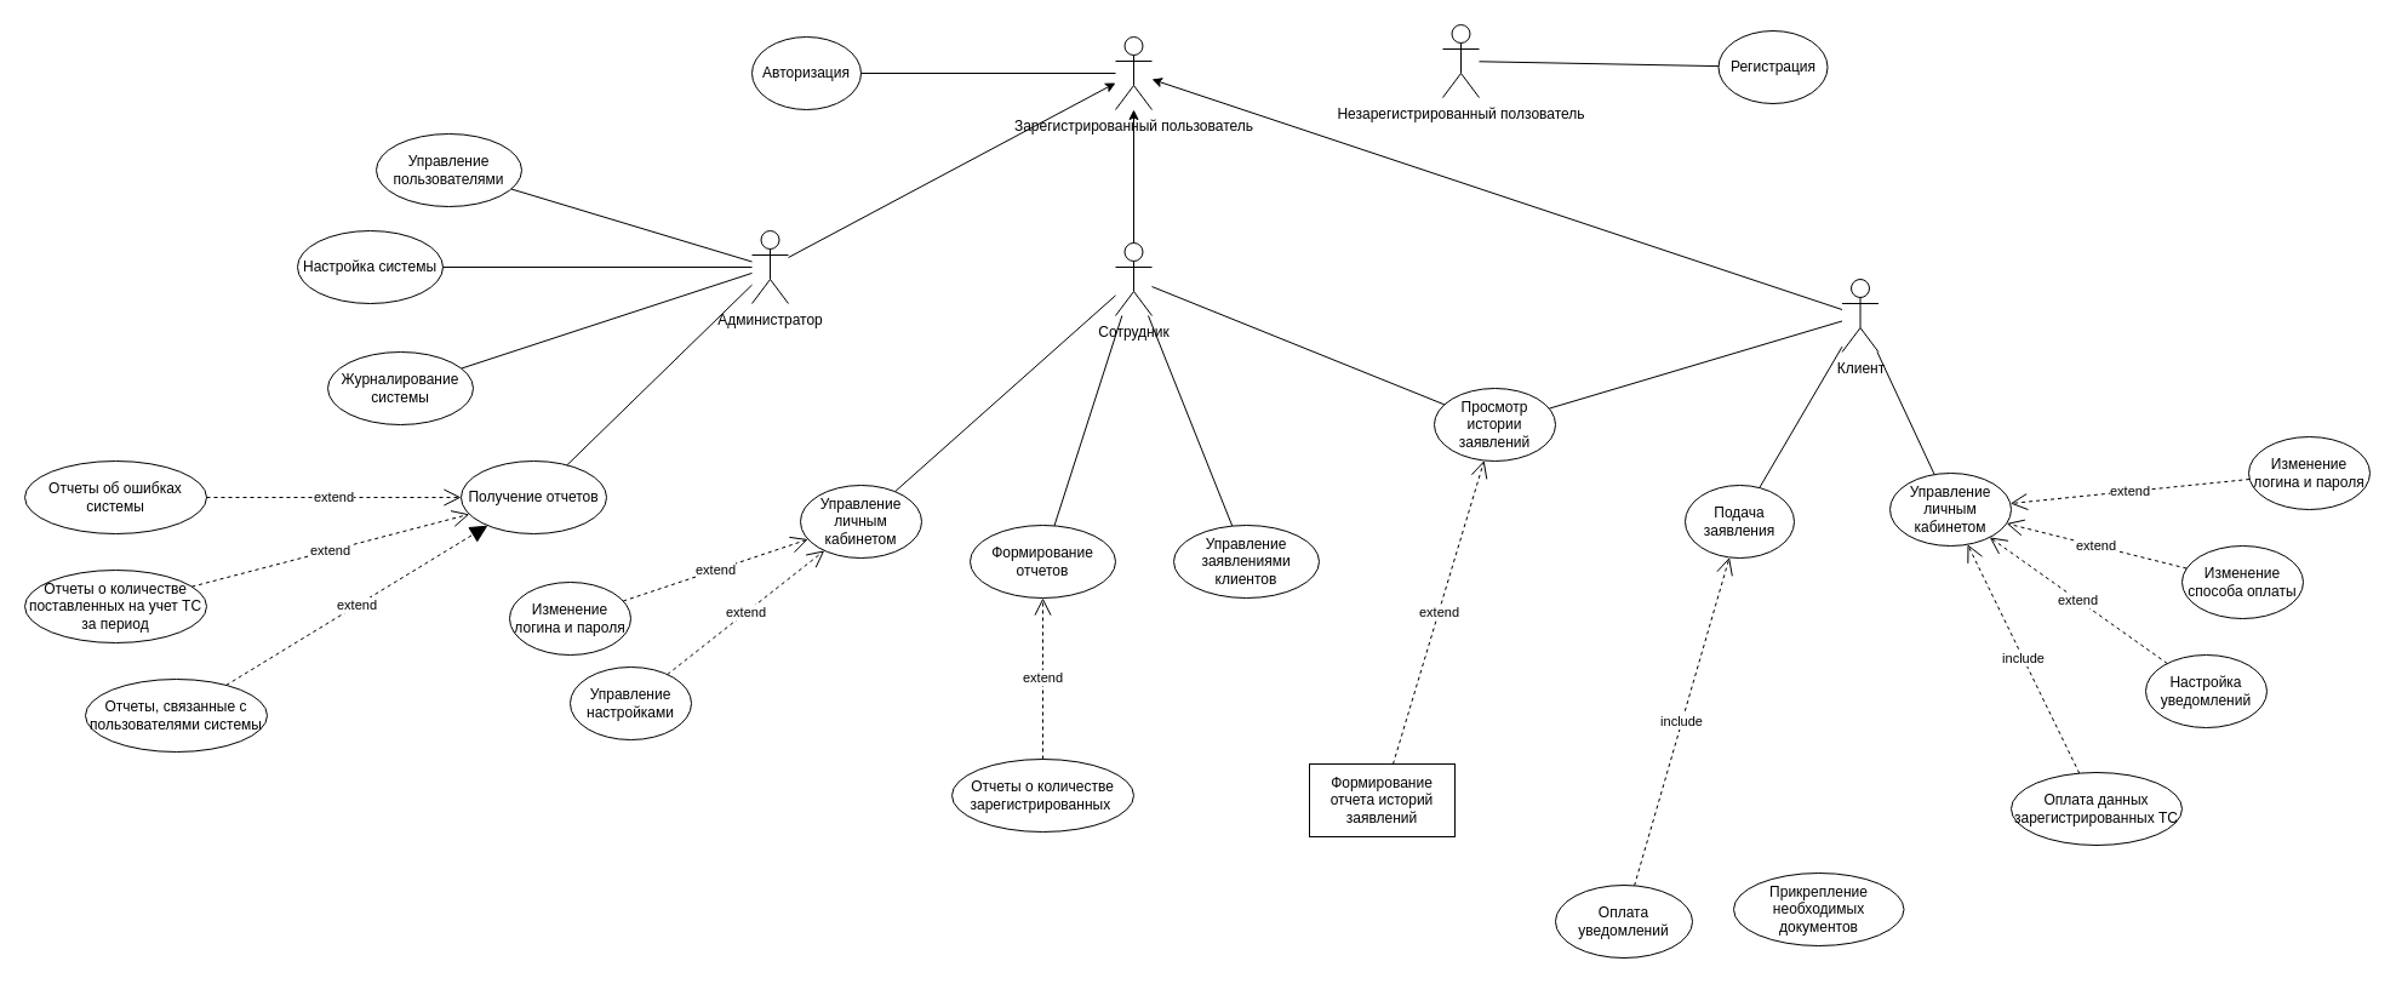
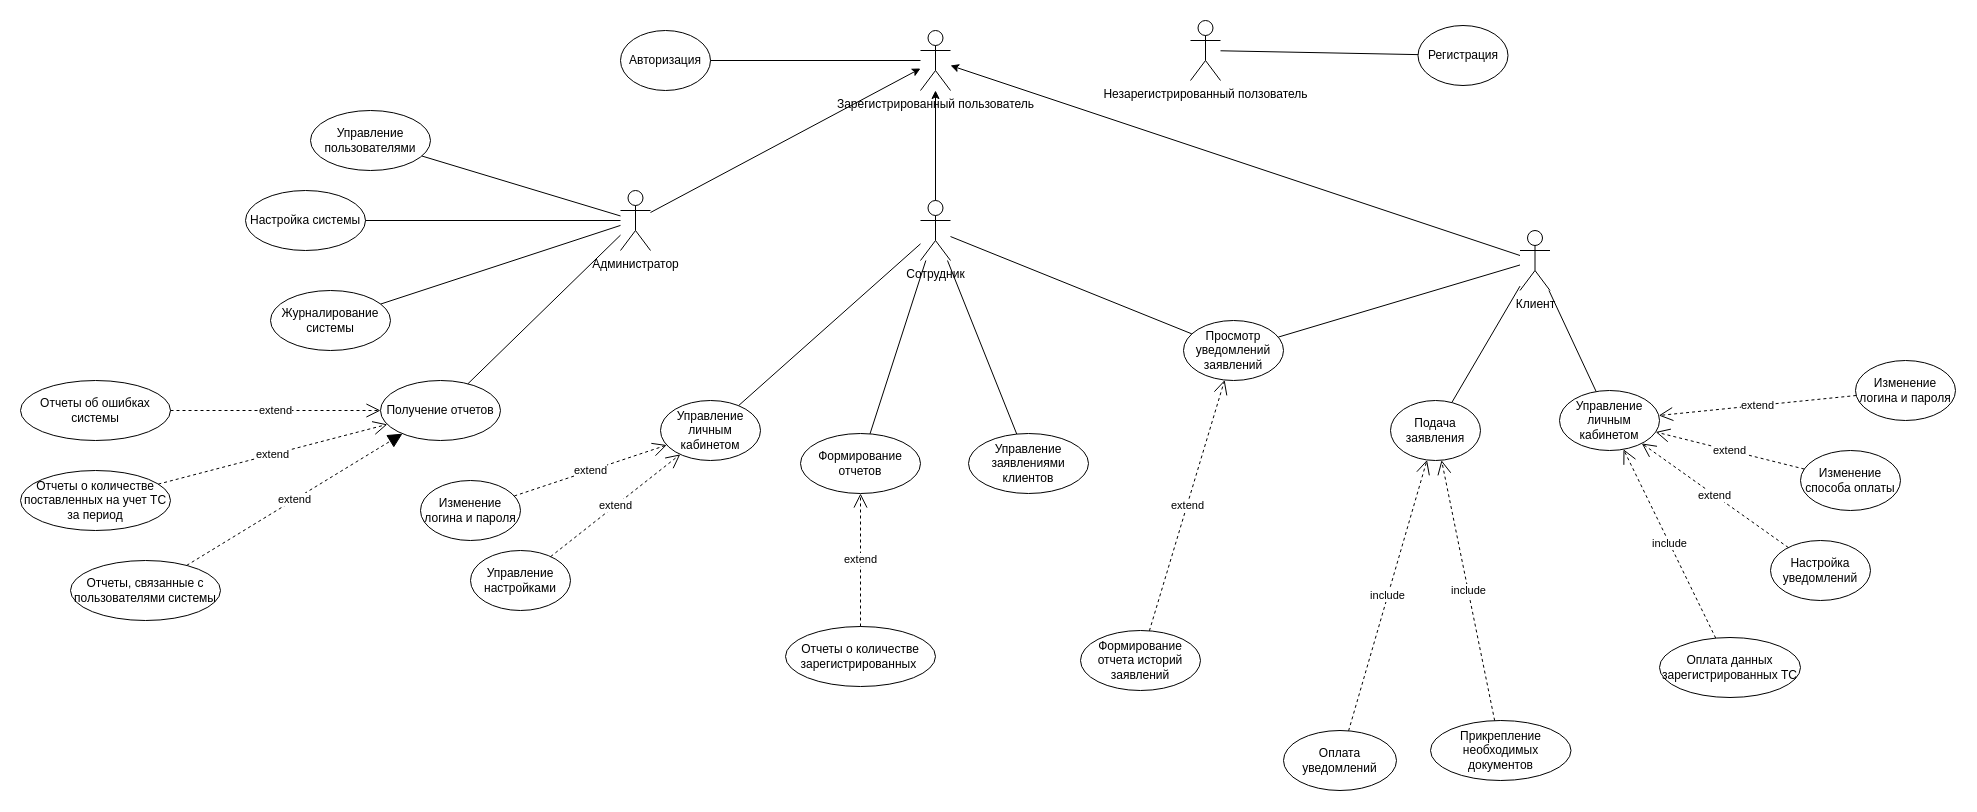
  <mxCell id="0" />
  <mxCell id="1" parent="0" />
  <mxCell id="2" value="" style="endArrow=none;html=1;rounded=1;jumpStyle=none;shadow=0;" edge="1" parent="1" source="16" target="6"><mxGeometry width="50" height="50" relative="1" as="geometry"><mxPoint x="1030" y="380" as="sourcePoint" /><mxPoint x="1080" y="330" as="targetPoint" /></mxGeometry></mxCell>
  <mxCell id="3" value="Зарегистрированный пользователь" style="shape=umlActor;verticalLabelPosition=bottom;verticalAlign=top;html=1;outlineConnect=0;rounded=1;" vertex="1" parent="1"><mxGeometry x="920" y="30" width="30" height="60" as="geometry" /></mxCell>
  <mxCell id="4" value="Сотрудник" style="shape=umlActor;verticalLabelPosition=bottom;verticalAlign=top;html=1;outlineConnect=0;rounded=1;" vertex="1" parent="1"><mxGeometry x="920" y="200" width="30" height="60" as="geometry" /></mxCell>
  <mxCell id="5" value="Незарегистрированный ползователь" style="shape=umlActor;verticalLabelPosition=bottom;verticalAlign=top;html=1;outlineConnect=0;rounded=1;" vertex="1" parent="1"><mxGeometry x="1190" y="20" width="30" height="60" as="geometry" /></mxCell>
  <mxCell id="6" value="Клиент" style="shape=umlActor;verticalLabelPosition=bottom;verticalAlign=top;html=1;outlineConnect=0;rounded=1;" vertex="1" parent="1"><mxGeometry x="1519.5" y="230" width="30" height="60" as="geometry" /></mxCell>
  <mxCell id="7" value="Администратор" style="shape=umlActor;verticalLabelPosition=bottom;verticalAlign=top;html=1;outlineConnect=0;rounded=1;" vertex="1" parent="1"><mxGeometry x="620" y="190" width="30" height="60" as="geometry" /></mxCell>
  <mxCell id="8" value="Авторизация" style="ellipse;whiteSpace=wrap;html=1;rounded=1;" vertex="1" parent="1"><mxGeometry x="620" y="30" width="90" height="60" as="geometry" /></mxCell>
  <mxCell id="9" value="Регистрация" style="ellipse;whiteSpace=wrap;html=1;rounded=1;" vertex="1" parent="1"><mxGeometry x="1417.5" y="25" width="90" height="60" as="geometry" /></mxCell>
  <mxCell id="10" value="" style="endArrow=none;html=1;rounded=1;" edge="1" parent="1" source="5" target="9"><mxGeometry width="50" height="50" relative="1" as="geometry"><mxPoint x="477.5" y="220" as="sourcePoint" /><mxPoint x="527.5" y="170" as="targetPoint" /></mxGeometry></mxCell>
  <mxCell id="11" value="" style="endArrow=none;html=1;rounded=1;" edge="1" parent="1" source="8" target="3"><mxGeometry width="50" height="50" relative="1" as="geometry"><mxPoint x="1130" y="9.55" as="sourcePoint" /><mxPoint x="980" y="9.55" as="targetPoint" /></mxGeometry></mxCell>
  <mxCell id="12" value="" style="endArrow=classic;html=1;rounded=1;" edge="1" parent="1" source="7" target="3"><mxGeometry width="50" height="50" relative="1" as="geometry"><mxPoint x="410" y="270" as="sourcePoint" /><mxPoint x="460" y="220" as="targetPoint" /></mxGeometry></mxCell>
  <mxCell id="13" value="" style="endArrow=classic;html=1;rounded=1;" edge="1" parent="1" source="4" target="3"><mxGeometry width="50" height="50" relative="1" as="geometry"><mxPoint x="660" y="219" as="sourcePoint" /><mxPoint x="920" y="31" as="targetPoint" /></mxGeometry></mxCell>
  <mxCell id="14" value="" style="endArrow=classic;html=1;rounded=1;" edge="1" parent="1" source="6" target="3"><mxGeometry width="50" height="50" relative="1" as="geometry"><mxPoint x="670" y="229" as="sourcePoint" /><mxPoint x="930" y="41" as="targetPoint" /></mxGeometry></mxCell>
  <mxCell id="15" value="Оплата уведомлений" style="ellipse;whiteSpace=wrap;html=1;rounded=1;" vertex="1" parent="1"><mxGeometry x="1283" y="730" width="113" height="60" as="geometry" /></mxCell>
  <mxCell id="16" value="Подача заявления" style="ellipse;whiteSpace=wrap;html=1;rounded=1;" vertex="1" parent="1"><mxGeometry x="1390" y="400" width="90" height="60" as="geometry" /></mxCell>
  <mxCell id="17" value="Прикрепление необходимых документов" style="ellipse;whiteSpace=wrap;html=1;rounded=1;" vertex="1" parent="1"><mxGeometry x="1430" y="720" width="140.5" height="60" as="geometry" /></mxCell>
+ <mxCell id="18" value="include" style="endArrow=open;endSize=12;dashed=1;html=1;rounded=1;" edge="1" parent="1" source="17" target="16"><mxGeometry x="0.004" width="160" relative="1" as="geometry"><mxPoint x="955" y="390" as="sourcePoint" /><mxPoint x="1115" y="390" as="targetPoint" /><mxPoint as="offset" /></mxGeometry></mxCell>
  <mxCell id="19" value="include" style="endArrow=open;endSize=12;dashed=1;html=1;rounded=1;" edge="1" parent="1" source="15" target="16"><mxGeometry x="0.003" width="160" relative="1" as="geometry"><mxPoint x="1078" y="534" as="sourcePoint" /><mxPoint x="1249" y="403" as="targetPoint" /><mxPoint as="offset" /></mxGeometry></mxCell>
  <mxCell id="20" value="Управление заявлениями клиентов" style="ellipse;whiteSpace=wrap;html=1;rounded=1;" vertex="1" parent="1"><mxGeometry x="968" y="433" width="120" height="60" as="geometry" /></mxCell>
  <mxCell id="21" value="" style="endArrow=none;html=1;rounded=1;jumpStyle=none;shadow=0;" edge="1" parent="1" source="20" target="4"><mxGeometry width="50" height="50" relative="1" as="geometry"><mxPoint x="990" y="328" as="sourcePoint" /><mxPoint x="1028" y="270" as="targetPoint" /></mxGeometry></mxCell>
  <mxCell id="22" value="Формирование отчетов" style="ellipse;whiteSpace=wrap;html=1;rounded=1;" vertex="1" parent="1"><mxGeometry x="800" y="433" width="120" height="60" as="geometry" /></mxCell>
  <mxCell id="23" value="" style="endArrow=none;html=1;rounded=1;jumpStyle=none;shadow=0;" edge="1" parent="1" source="22" target="4"><mxGeometry width="50" height="50" relative="1" as="geometry"><mxPoint x="805" y="343" as="sourcePoint" /><mxPoint x="740" y="220" as="targetPoint" /></mxGeometry></mxCell>
  <mxCell id="24" value="Получение отчетов" style="ellipse;whiteSpace=wrap;html=1;rounded=1;" vertex="1" parent="1"><mxGeometry x="380" y="380" width="120" height="60" as="geometry" /></mxCell>
  <mxCell id="25" value="Отчеты, связанные с пользователями системы" style="ellipse;whiteSpace=wrap;html=1;rounded=1;" vertex="1" parent="1"><mxGeometry x="70" y="560" width="150" height="60" as="geometry" /></mxCell>
  <mxCell id="26" value="Управление пользователями" style="ellipse;whiteSpace=wrap;html=1;rounded=1;" vertex="1" parent="1"><mxGeometry x="310" y="110" width="120" height="60" as="geometry" /></mxCell>
  <mxCell id="27" value="Настройка системы" style="ellipse;whiteSpace=wrap;html=1;rounded=1;" vertex="1" parent="1"><mxGeometry x="245" y="190" width="120" height="60" as="geometry" /></mxCell>
  <mxCell id="28" value="" style="endArrow=none;html=1;rounded=1;" edge="1" parent="1" source="7" target="27"><mxGeometry width="50" height="50" relative="1" as="geometry"><mxPoint x="630" y="290" as="sourcePoint" /><mxPoint x="480" y="290" as="targetPoint" /></mxGeometry></mxCell>
  <mxCell id="29" value="" style="endArrow=none;html=1;rounded=1;" edge="1" parent="1" source="7" target="26"><mxGeometry width="50" height="50" relative="1" as="geometry"><mxPoint x="630" y="150" as="sourcePoint" /><mxPoint x="480" y="150" as="targetPoint" /></mxGeometry></mxCell>
  <mxCell id="30" value="" style="endArrow=none;html=1;rounded=1;" edge="1" parent="1" source="7" target="24"><mxGeometry width="50" height="50" relative="1" as="geometry"><mxPoint x="752" y="290" as="sourcePoint" /><mxPoint x="600" y="346" as="targetPoint" /></mxGeometry></mxCell>
  <mxCell id="31" value="extend" style="endArrow=block;endSize=12;dashed=1;html=1;rounded=1;" edge="1" parent="1" source="25" target="24"><mxGeometry x="-0.002" width="160" relative="1" as="geometry"><mxPoint x="525" y="598" as="sourcePoint" /><mxPoint x="640" y="480" as="targetPoint" /><mxPoint as="offset" /></mxGeometry></mxCell>
  <mxCell id="32" value="Отчеты о количестве поставленных на учет ТС за период" style="ellipse;whiteSpace=wrap;html=1;rounded=1;" vertex="1" parent="1"><mxGeometry x="20" y="470" width="150" height="60" as="geometry" /></mxCell>
  <mxCell id="33" value="extend" style="endArrow=open;endSize=12;dashed=1;html=1;rounded=1;" edge="1" parent="1" source="32" target="24"><mxGeometry x="-0.002" width="160" relative="1" as="geometry"><mxPoint x="336.5" y="491" as="sourcePoint" /><mxPoint x="443.5" y="329" as="targetPoint" /><mxPoint as="offset" /></mxGeometry></mxCell>
  <mxCell id="34" value="Отчеты о количестве зарегистрированных&amp;nbsp;" style="ellipse;whiteSpace=wrap;html=1;rounded=1;" vertex="1" parent="1"><mxGeometry x="785" y="626" width="150" height="60" as="geometry" /></mxCell>
  <mxCell id="35" value="extend" style="endArrow=open;endSize=12;dashed=1;html=1;rounded=1;" edge="1" parent="1" source="34" target="22"><mxGeometry x="0.002" width="160" relative="1" as="geometry"><mxPoint x="692" y="619" as="sourcePoint" /><mxPoint x="710" y="430" as="targetPoint" /><mxPoint as="offset" /></mxGeometry></mxCell>
  <mxCell id="36" value="Управление личным кабинетом" style="ellipse;whiteSpace=wrap;html=1;rounded=1;" vertex="1" parent="1"><mxGeometry x="1559" y="390" width="100" height="60" as="geometry" /></mxCell>
  <mxCell id="37" value="" style="endArrow=none;html=1;rounded=1;jumpStyle=none;shadow=0;" edge="1" parent="1" source="36" target="6"><mxGeometry width="50" height="50" relative="1" as="geometry"><mxPoint x="1390" y="190" as="sourcePoint" /><mxPoint x="1317" y="104" as="targetPoint" /></mxGeometry></mxCell>
  <mxCell id="38" value="Изменение способа оплаты" style="ellipse;whiteSpace=wrap;html=1;rounded=1;" vertex="1" parent="1"><mxGeometry x="1800" y="450" width="100" height="60" as="geometry" /></mxCell>
- <mxCell id="39" value="Просмотр истории заявлений" style="ellipse;whiteSpace=wrap;html=1;rounded=1;" vertex="1" parent="1"><mxGeometry x="1183" y="320" width="100" height="60" as="geometry" /></mxCell>
+ <mxCell id="39" value="Просмотр уведомлений заявлений" style="ellipse;whiteSpace=wrap;html=1;rounded=1;" vertex="1" parent="1"><mxGeometry x="1183" y="320" width="100" height="60" as="geometry" /></mxCell>
  <mxCell id="40" value="" style="endArrow=none;html=1;rounded=1;jumpStyle=none;shadow=0;" edge="1" parent="1" source="39" target="4"><mxGeometry width="50" height="50" relative="1" as="geometry"><mxPoint x="1170" y="260" as="sourcePoint" /><mxPoint x="1058" y="279" as="targetPoint" /></mxGeometry></mxCell>
  <mxCell id="41" value="" style="endArrow=none;html=1;rounded=1;jumpStyle=none;shadow=0;" edge="1" parent="1" source="6" target="39"><mxGeometry width="50" height="50" relative="1" as="geometry"><mxPoint x="1130" y="231" as="sourcePoint" /><mxPoint x="1018" y="250" as="targetPoint" /></mxGeometry></mxCell>
  <mxCell id="42" value="extend" style="endArrow=open;endSize=12;dashed=1;html=1;rounded=1;" edge="1" parent="1" source="38" target="36"><mxGeometry width="160" relative="1" as="geometry"><mxPoint x="1570" y="341" as="sourcePoint" /><mxPoint x="1460" y="250" as="targetPoint" /></mxGeometry></mxCell>
  <mxCell id="43" value="Настройка уведомлений" style="ellipse;whiteSpace=wrap;html=1;rounded=1;" vertex="1" parent="1"><mxGeometry x="1770" y="540" width="100" height="60" as="geometry" /></mxCell>
  <mxCell id="44" value="extend" style="endArrow=open;endSize=12;dashed=1;html=1;rounded=1;" edge="1" parent="1" source="43" target="36"><mxGeometry width="160" relative="1" as="geometry"><mxPoint x="1583" y="431" as="sourcePoint" /><mxPoint x="1453" y="286" as="targetPoint" /></mxGeometry></mxCell>
  <mxCell id="45" value="Журналирование системы" style="ellipse;whiteSpace=wrap;html=1;rounded=1;" vertex="1" parent="1"><mxGeometry x="270" y="290" width="120" height="60" as="geometry" /></mxCell>
  <mxCell id="46" value="" style="endArrow=none;html=1;rounded=1;" edge="1" parent="1" target="45" source="7"><mxGeometry width="50" height="50" relative="1" as="geometry"><mxPoint x="620" y="311" as="sourcePoint" /><mxPoint x="480" y="380" as="targetPoint" /></mxGeometry></mxCell>
  <mxCell id="47" value="Отчеты об ошибках системы" style="ellipse;whiteSpace=wrap;html=1;rounded=1;" vertex="1" parent="1"><mxGeometry x="20" y="380" width="150" height="60" as="geometry" /></mxCell>
  <mxCell id="48" value="extend" style="endArrow=open;endSize=12;dashed=1;html=1;rounded=1;" edge="1" parent="1" source="47" target="24"><mxGeometry x="-0.002" width="160" relative="1" as="geometry"><mxPoint x="296.5" y="407" as="sourcePoint" /><mxPoint x="484" y="320" as="targetPoint" /><mxPoint as="offset" /></mxGeometry></mxCell>
- <mxCell id="49" value="Формирование отчета историй заявлений" style="whiteSpace=wrap;html=1;rounded=0;" vertex="1" parent="1"><mxGeometry x="1080" y="630" width="120" height="60" as="geometry" /></mxCell>
+ <mxCell id="49" value="Формирование отчета историй заявлений" style="ellipse;whiteSpace=wrap;html=1;rounded=1;" vertex="1" parent="1"><mxGeometry x="1080" y="630" width="120" height="60" as="geometry" /></mxCell>
  <mxCell id="50" value="extend" style="endArrow=open;endSize=12;dashed=1;html=1;rounded=1;" edge="1" parent="1" source="49" target="39"><mxGeometry width="160" relative="1" as="geometry"><mxPoint x="1039" y="591" as="sourcePoint" /><mxPoint x="1327" y="400" as="targetPoint" /></mxGeometry></mxCell>
  <mxCell id="51" value="Оплата данных зарегистрированных ТС" style="ellipse;whiteSpace=wrap;html=1;rounded=1;shadow=0;" vertex="1" parent="1"><mxGeometry x="1659" y="637" width="141" height="60" as="geometry" /></mxCell>
  <mxCell id="52" value="include" style="endArrow=open;endSize=12;dashed=1;html=1;rounded=1;" edge="1" parent="1" source="51" target="36"><mxGeometry x="0.002" width="160" relative="1" as="geometry"><mxPoint x="1717.5" y="600" as="sourcePoint" /><mxPoint x="1570.5" y="496" as="targetPoint" /><mxPoint as="offset" /></mxGeometry></mxCell>
  <mxCell id="53" value="Управление личным кабинетом" style="ellipse;whiteSpace=wrap;html=1;rounded=1;" vertex="1" parent="1"><mxGeometry x="660" y="400" width="100" height="60" as="geometry" /></mxCell>
  <mxCell id="54" value="" style="endArrow=none;html=1;rounded=1;jumpStyle=none;shadow=0;" edge="1" parent="1" source="53" target="4"><mxGeometry width="50" height="50" relative="1" as="geometry"><mxPoint x="1001" y="60" as="sourcePoint" /><mxPoint x="1159" y="160" as="targetPoint" /></mxGeometry></mxCell>
  <mxCell id="55" value="Изменение логина и пароля" style="ellipse;whiteSpace=wrap;html=1;rounded=1;" vertex="1" parent="1"><mxGeometry x="1855" y="360" width="100" height="60" as="geometry" /></mxCell>
  <mxCell id="56" value="extend" style="endArrow=open;endSize=12;dashed=1;html=1;rounded=1;" edge="1" parent="1" source="55" target="36"><mxGeometry width="160" relative="1" as="geometry"><mxPoint x="1625" y="251" as="sourcePoint" /><mxPoint x="1710" y="342" as="targetPoint" /></mxGeometry></mxCell>
  <mxCell id="57" value="Изменение логина и пароля" style="ellipse;whiteSpace=wrap;html=1;rounded=1;" vertex="1" parent="1"><mxGeometry x="420" y="480" width="100" height="60" as="geometry" /></mxCell>
  <mxCell id="58" value="extend" style="endArrow=open;endSize=12;dashed=1;html=1;rounded=1;" edge="1" parent="1" source="57" target="53"><mxGeometry width="160" relative="1" as="geometry"><mxPoint x="365" y="349" as="sourcePoint" /><mxPoint x="450" y="440" as="targetPoint" /></mxGeometry></mxCell>
  <mxCell id="59" value="Управление настройками" style="ellipse;whiteSpace=wrap;html=1;rounded=1;" vertex="1" parent="1"><mxGeometry x="470" y="550" width="100" height="60" as="geometry" /></mxCell>
  <mxCell id="60" value="extend" style="endArrow=open;endSize=12;dashed=1;html=1;rounded=1;" edge="1" parent="1" source="59" target="53"><mxGeometry width="160" relative="1" as="geometry"><mxPoint x="375" y="474" as="sourcePoint" /><mxPoint x="676" y="570" as="targetPoint" /></mxGeometry></mxCell>
